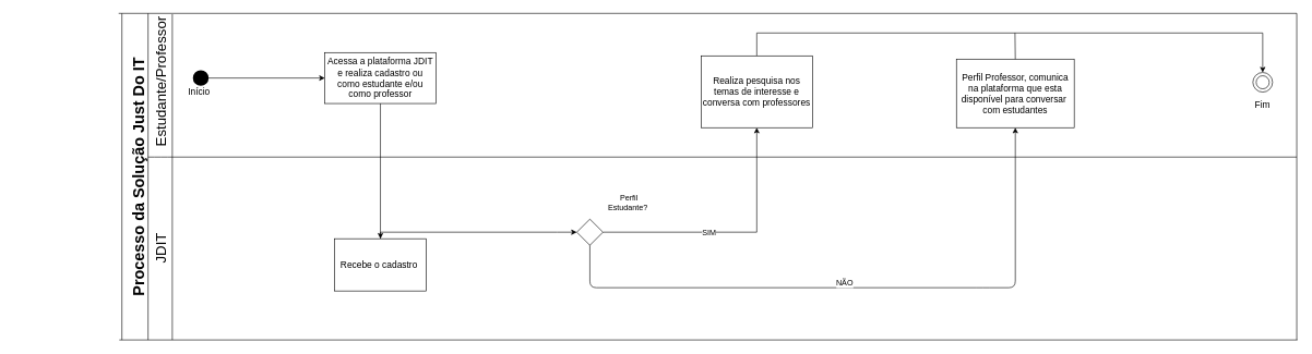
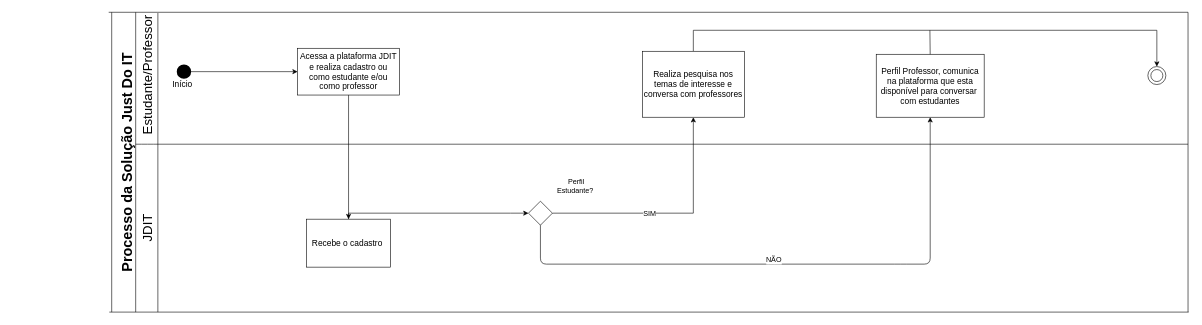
  <mxCell id="0" />
  <mxCell id="1" parent="0" />
  <mxCell id="2" value="" style="endArrow=none;html=1;entryX=0.972;entryY=1.067;entryDx=0;entryDy=0;entryPerimeter=0;" parent="1" target="9" edge="1"><mxGeometry width="50" height="50" relative="1" as="geometry"><mxPoint x="262" y="520" as="sourcePoint" /><mxPoint x="265" as="targetPoint" y="0" /></mxGeometry></mxCell>
  <mxCell id="3" value="" style="endArrow=none;html=1;" parent="1" edge="1"><mxGeometry width="50" height="50" relative="1" as="geometry"><mxPoint x="180" y="20" as="sourcePoint" /><mxPoint x="1980" y="20" as="targetPoint" /></mxGeometry></mxCell>
  <mxCell id="4" value="" style="endArrow=none;html=1;horizontal=1;verticalAlign=bottom;align=right;labelPosition=left;verticalLabelPosition=top;" parent="1" edge="1"><mxGeometry width="50" height="50" relative="1" as="geometry"><mxPoint x="225" y="20" as="sourcePoint" /><mxPoint x="225" y="520" as="targetPoint" /></mxGeometry></mxCell>
  <mxCell id="5" value="" style="endArrow=none;html=1;" parent="1" edge="1"><mxGeometry width="50" height="50" relative="1" as="geometry"><mxPoint x="225" y="240" as="sourcePoint" /><mxPoint x="1980" y="240" as="targetPoint" /><Array as="points"><mxPoint x="245" y="240" /></Array></mxGeometry></mxCell>
  <mxCell id="6" value="" style="endArrow=none;html=1;" parent="1" edge="1"><mxGeometry width="50" height="50" relative="1" as="geometry"><mxPoint x="181" y="520" as="sourcePoint" /><mxPoint x="1981" y="520" as="targetPoint" /></mxGeometry></mxCell>
  <mxCell id="7" value="" style="endArrow=none;html=1;" parent="1" edge="1"><mxGeometry width="50" height="50" relative="1" as="geometry"><mxPoint x="1980" y="520" as="sourcePoint" /><mxPoint x="1980" y="20" as="targetPoint" /></mxGeometry></mxCell>
  <mxCell id="8" value="Processo da Solução Just Do IT" style="text;html=1;resizable=0;points=[];autosize=1;align=left;verticalAlign=top;spacingTop=-4;rotation=-90;strokeWidth=15;fontSize=24;fontStyle=1" parent="1" vertex="1"><mxGeometry x="20" y="250" width="380" height="30" as="geometry" /></mxCell>
  <mxCell id="9" value="&lt;div style=&quot;text-align: justify ; font-size: 22px&quot;&gt;&lt;span style=&quot;line-height: 80% ; font-size: 22px&quot;&gt;Estudante/Professor&lt;/span&gt;&lt;/div&gt;" style="text;html=1;resizable=0;points=[];autosize=1;align=center;verticalAlign=top;spacingTop=-4;fontSize=22;rotation=-90;" parent="1" vertex="1"><mxGeometry x="135" y="110" width="220" height="30" as="geometry" /></mxCell>
  <mxCell id="10" value="JDIT" style="text;html=1;resizable=0;points=[];autosize=1;align=center;verticalAlign=top;spacingTop=-4;fontSize=22;rotation=-90;" parent="1" vertex="1"><mxGeometry x="215" y="365" width="60" height="30" as="geometry" /></mxCell>
  <mxCell id="11" style="edgeStyle=orthogonalEdgeStyle;rounded=0;orthogonalLoop=1;jettySize=auto;html=1;entryX=0;entryY=0.5;entryDx=0;entryDy=0;fontFamily=Helvetica;fontSize=14;" parent="1" source="12" target="14" edge="1"><mxGeometry relative="1" as="geometry" /></mxCell>
  <mxCell id="12" value="" style="ellipse;html=1;aspect=fixed;strokeWidth=9;fontSize=14;align=center;labelBackgroundColor=none;fontColor=#000000;strokeColor=#000000;fillColor=#000000;fontFamily=Helvetica;" parent="1" vertex="1"><mxGeometry x="298" y="111.5" width="15" height="15" as="geometry" /></mxCell>
  <mxCell id="13" style="edgeStyle=orthogonalEdgeStyle;rounded=0;orthogonalLoop=1;jettySize=auto;html=1;fontSize=14;fontColor=#000000;align=center;entryX=0.5;entryY=0;entryDx=0;entryDy=0;fontFamily=Helvetica;" parent="1" source="14" target="16" edge="1"><mxGeometry relative="1" as="geometry"><mxPoint x="425" y="330" as="targetPoint" /></mxGeometry></mxCell>
  <mxCell id="14" value="&lt;div style=&quot;font-size: 14px&quot;&gt;&lt;span style=&quot;font-size: 14px&quot;&gt;Acessa a plataforma JDIT e realiza cadastro ou como estudante e/ou como professor&lt;/span&gt;&lt;/div&gt;" style="rounded=0;whiteSpace=wrap;html=1;labelBackgroundColor=none;strokeWidth=1;fontSize=14;align=center;fontFamily=Helvetica;" parent="1" vertex="1"><mxGeometry x="495" y="80" width="170" height="78" as="geometry" /></mxCell>
  <mxCell id="15" style="edgeStyle=orthogonalEdgeStyle;rounded=0;orthogonalLoop=1;jettySize=auto;html=1;fontSize=14;fontColor=#000000;align=center;fontFamily=Helvetica;entryX=0;entryY=0.5;entryDx=0;entryDy=0;" parent="1" source="16" target="23" edge="1"><mxGeometry relative="1" as="geometry"><mxPoint x="840" y="320" as="targetPoint" /><Array as="points"><mxPoint x="850" y="355" /><mxPoint x="850" y="355" /></Array></mxGeometry></mxCell>
  <mxCell id="16" value="&lt;div style=&quot;font-size: 14px&quot;&gt;Recebe o cadastro&amp;nbsp;&lt;/div&gt;" style="rounded=0;whiteSpace=wrap;html=1;labelBackgroundColor=none;strokeWidth=1;fontSize=14;align=center;fontFamily=Helvetica;" parent="1" vertex="1"><mxGeometry x="510" y="365" width="140" height="80" as="geometry" /></mxCell>
  <mxCell id="17" value="" style="ellipse;whiteSpace=wrap;html=1;aspect=fixed;fontFamily=Helvetica;fontSize=14;" parent="1" vertex="1"><mxGeometry x="1918" y="115.5" width="20" height="20" as="geometry" /></mxCell>
  <mxCell id="18" value="" style="ellipse;whiteSpace=wrap;html=1;aspect=fixed;fillColor=none;fontFamily=Helvetica;fontSize=14;" parent="1" vertex="1"><mxGeometry x="1913" y="110.5" width="30" height="30" as="geometry" /></mxCell>
  <mxCell id="19" value="Início&amp;nbsp;" style="text;html=1;strokeColor=none;fillColor=none;align=center;verticalAlign=middle;whiteSpace=wrap;rounded=0;opacity=0;fontFamily=Helvetica;fontSize=14;" parent="1" vertex="1"><mxGeometry x="285" y="130" width="40" height="20" as="geometry" /></mxCell>
- <mxCell id="20" value="Fim" style="text;html=1;strokeColor=none;fillColor=none;align=center;verticalAlign=middle;whiteSpace=wrap;rounded=0;opacity=0;fontFamily=Helvetica;fontSize=14;" parent="1" vertex="1"><mxGeometry x="1908" y="150" width="40" height="20" as="geometry" /></mxCell>
  <mxCell id="21" style="edgeStyle=orthogonalEdgeStyle;rounded=0;orthogonalLoop=1;jettySize=auto;html=1;entryX=0.5;entryY=1;entryDx=0;entryDy=0;" parent="1" source="23" edge="1" target="27"><mxGeometry relative="1" as="geometry"><mxPoint x="1140" y="355" as="targetPoint" /></mxGeometry></mxCell>
  <mxCell id="22" value="SIM" style="text;html=1;resizable=0;points=[];align=center;verticalAlign=middle;labelBackgroundColor=#ffffff;" parent="21" vertex="1" connectable="0"><mxGeometry x="-0.183" relative="1" as="geometry"><mxPoint as="offset" /></mxGeometry></mxCell>
  <mxCell id="23" value="" style="rhombus;whiteSpace=wrap;html=1;fontFamily=Helvetica;fontSize=14;" parent="1" vertex="1"><mxGeometry x="880" y="335" width="40" height="40" as="geometry" /></mxCell>
  <mxCell id="24" value="" style="endArrow=none;html=1;" parent="1" edge="1"><mxGeometry width="50" height="50" relative="1" as="geometry"><mxPoint x="185" y="520" as="sourcePoint" /><mxPoint x="185" y="20" as="targetPoint" /></mxGeometry></mxCell>
  <mxCell id="25" value="&lt;div style=&quot;font-size: 14px&quot;&gt;Perfil Professor, comunica na plataforma que esta disponível para conversar&amp;nbsp; com estudantes&lt;/div&gt;" style="rounded=0;whiteSpace=wrap;html=1;labelBackgroundColor=none;strokeWidth=1;fontSize=14;align=center;fontFamily=Helvetica;" parent="1" vertex="1"><mxGeometry x="1460" y="90" width="180" height="105" as="geometry" /></mxCell>
  <mxCell id="26" style="edgeStyle=orthogonalEdgeStyle;rounded=0;orthogonalLoop=1;jettySize=auto;html=1;entryX=0.5;entryY=0;entryDx=0;entryDy=0;" edge="1" parent="1" source="27" target="18"><mxGeometry relative="1" as="geometry"><Array as="points"><mxPoint x="1155" y="50" /><mxPoint x="1928" y="50" /></Array></mxGeometry></mxCell>
  <mxCell id="27" value="&lt;div style=&quot;font-size: 14px&quot;&gt;Realiza pesquisa nos temas de interesse e conversa com professores&lt;/div&gt;" style="rounded=0;whiteSpace=wrap;html=1;labelBackgroundColor=none;strokeWidth=1;fontSize=14;align=center;fontFamily=Helvetica;" parent="1" vertex="1"><mxGeometry x="1070" y="85" width="170" height="110" as="geometry" /></mxCell>
  <mxCell id="28" value="Perfil Estudante?&amp;nbsp;" style="text;html=1;strokeColor=none;fillColor=none;align=center;verticalAlign=middle;whiteSpace=wrap;rounded=0;" vertex="1" parent="1"><mxGeometry x="940" y="300" width="40" height="20" as="geometry" /></mxCell>
  <mxCell id="29" value="" style="endArrow=classic;html=1;exitX=0.5;exitY=1;exitDx=0;exitDy=0;" edge="1" parent="1" source="23" target="25"><mxGeometry width="50" height="50" relative="1" as="geometry"><mxPoint x="900" y="510" as="sourcePoint" /><mxPoint x="1550" y="410" as="targetPoint" /><Array as="points"><mxPoint x="900" y="440" /><mxPoint x="1290" y="440" /><mxPoint x="1500" y="440" /><mxPoint x="1550" y="440" /></Array></mxGeometry></mxCell>
  <mxCell id="30" value="NÃO" style="text;html=1;resizable=0;points=[];align=center;verticalAlign=middle;labelBackgroundColor=#ffffff;" vertex="1" connectable="0" parent="1"><mxGeometry x="1300" y="430" as="geometry"><mxPoint x="-12" y="2" as="offset" /></mxGeometry></mxCell>
  <mxCell id="31" value="" style="endArrow=none;html=1;" edge="1" parent="1"><mxGeometry width="50" height="50" relative="1" as="geometry"><mxPoint x="1550" y="90" as="sourcePoint" /><mxPoint x="1549.5" y="50" as="targetPoint" /></mxGeometry></mxCell>
